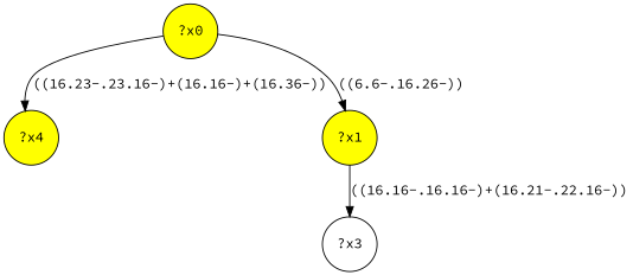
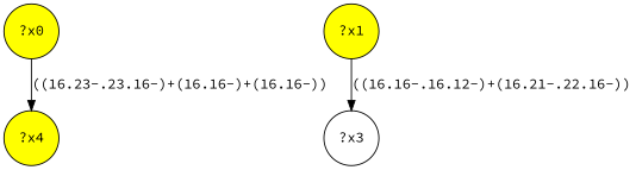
  digraph {
    fontname="Source Code Pro"
    node [fillcolor=yellow fontname="Source Code Pro" shape=circle style="filled,"]
    edge [fontname="Source Code Pro"]
    n1 [label="?x4"]
    n2 [label="?x1"]
    n3 [label="?x3" fillcolor="" style=""]
    n4 [label="?x0"]
-   n2 -> n3 [label="((16.16-.16.16-)+(16.21-.22.16-))"]
-   n4 -> n1 [label="((16.23-.23.16-)+(16.16-)+(16.36-))"]
-   n4 -> n2 [label="((6.6-.16.26-))"]
+   n2 -> n3 [label="((16.16-.16.12-)+(16.21-.22.16-))"]
+   n4 -> n1 [label="((16.23-.23.16-)+(16.16-)+(16.16-))"]
  }
